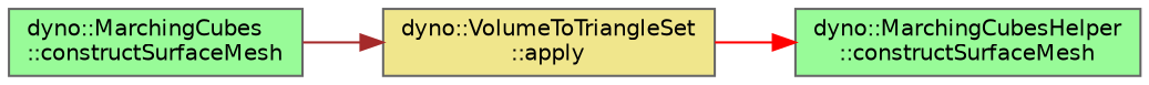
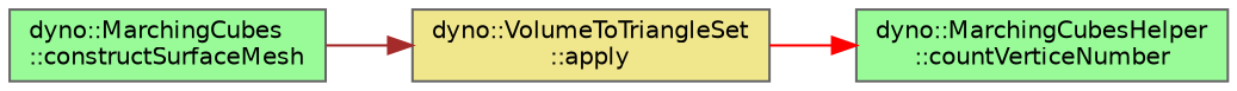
  digraph {
    fontname="DejaVu Sans"
    rankdir=RL
    node [color=grey40 fillcolor=palegreen fontname="DejaVu Sans" fontsize=10 shape=box style=filled]
    edge [dir=back fontname="DejaVu Sans" fontsize=10 labelfontname=Helvetica labelfontsize=10 style=solid]
-   n1 [color=gray40 fontcolor=black height=0.2 label="dyno::MarchingCubesHelper\l::constructSurfaceMesh" width=0.4]
+   n1 [color=gray40 fontcolor=black height=0.2 label="dyno::MarchingCubesHelper\l::countVerticeNumber" width=0.4]
    n2 [fillcolor=khaki height=0.2 label="dyno::VolumeToTriangleSet\l::apply" width=0.4]
    n3 [height=0.2 label="dyno::MarchingCubes\l::constructSurfaceMesh" width=0.4]
    n1 -> n2 [color=red]
    n2 -> n3 [color=brown]
  }
